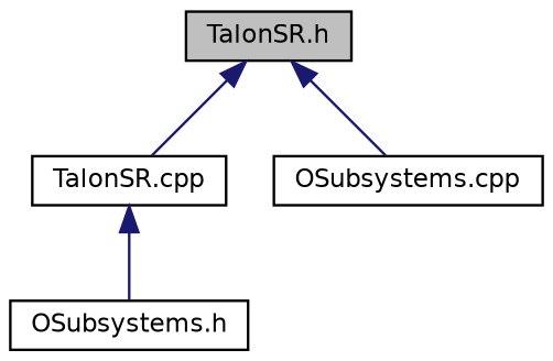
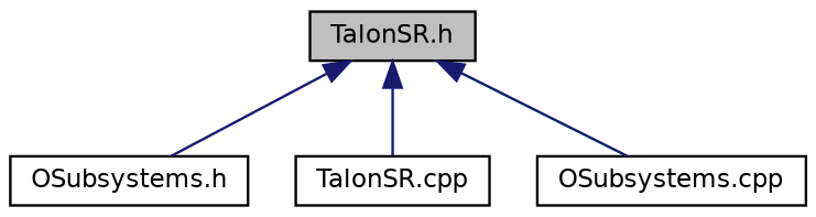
  digraph {
    node [color=black fillcolor=white fontname=Helvetica fontsize=10 shape=record style=filled]
    edge [color=midnightblue dir=back fontname=Helvetica fontsize=10 labelfontname=Helvetica labelfontsize=10 style=solid]
    n1 [fillcolor=grey75 fontcolor=black height=0.2 label="TalonSR.h" width=0.4]
    n2 [height=0.2 label="OSubsystems.h" width=0.4]
    n3 [height=0.2 label="TalonSR.cpp" width=0.4]
    n4 [height=0.2 label="OSubsystems.cpp" width=0.4]
-   n3 -> n2
+   n1 -> n2
    n1 -> n3
    n1 -> n4
  }
